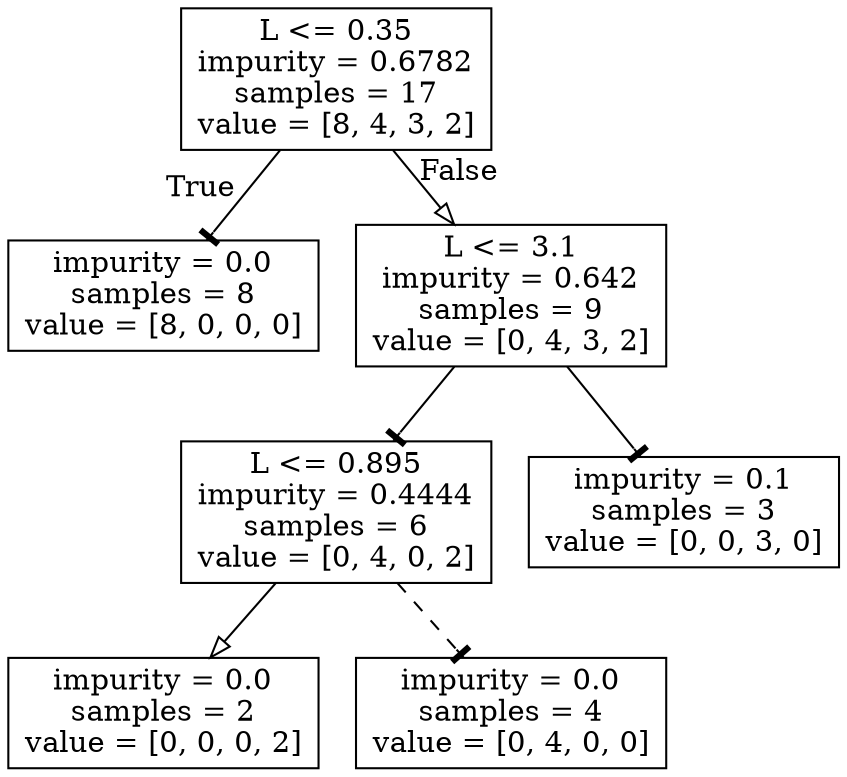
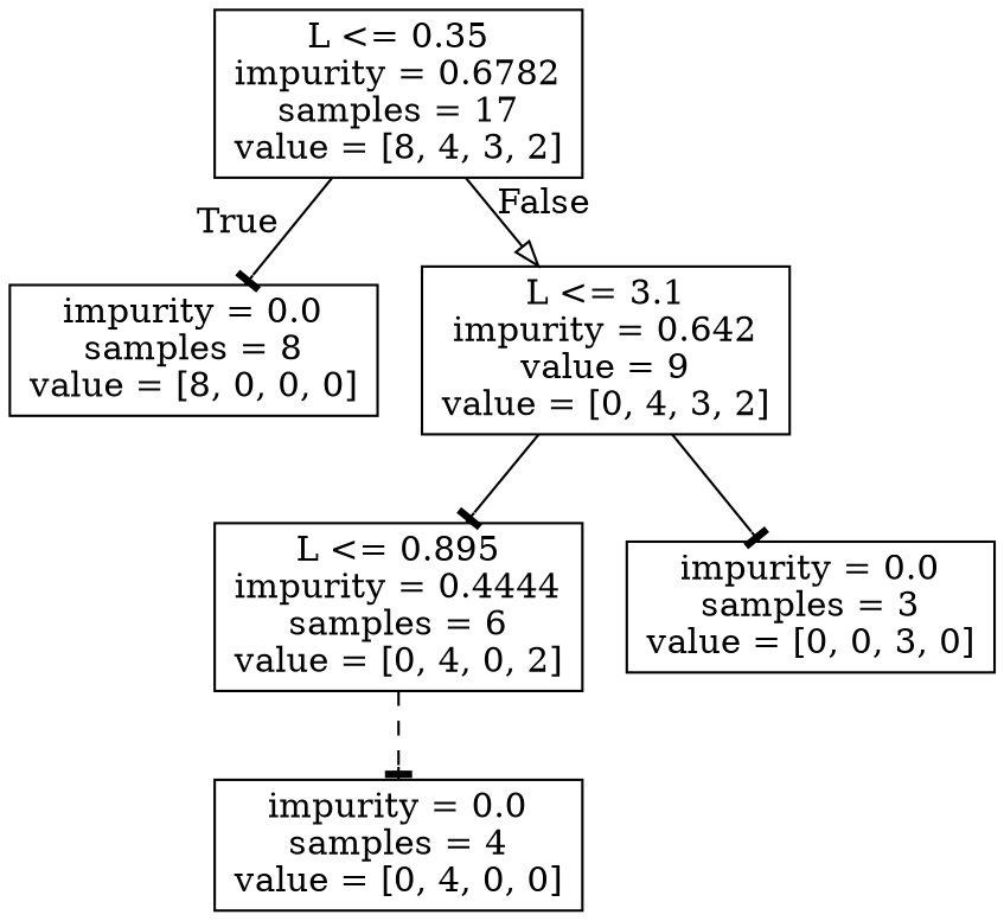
  digraph {
    node [shape=box]
    edge [arrowhead=tee style=solid]
    n1 [label="L <= 0.35\nimpurity = 0.6782\nsamples = 17\nvalue = [8, 4, 3, 2]"]
    n2 [label="impurity = 0.0\nsamples = 8\nvalue = [8, 0, 0, 0]"]
-   n3 [label="L <= 3.1\nimpurity = 0.642\nsamples = 9\nvalue = [0, 4, 3, 2]"]
+   n3 [label="L <= 3.1\nimpurity = 0.642\nvalue = 9\nvalue = [0, 4, 3, 2]"]
    n4 [label="L <= 0.895\nimpurity = 0.4444\nsamples = 6\nvalue = [0, 4, 0, 2]"]
-   n5 [label="impurity = 0.1\nsamples = 3\nvalue = [0, 0, 3, 0]"]
-   n6 [label="impurity = 0.0\nsamples = 2\nvalue = [0, 0, 0, 2]"]
+   n5 [label="impurity = 0.0\nsamples = 3\nvalue = [0, 0, 3, 0]"]
    n7 [label="impurity = 0.0\nsamples = 4\nvalue = [0, 4, 0, 0]"]
    n1 -> n2 [headlabel=True labelangle=45 labeldistance=2.5]
    n1 -> n3 [arrowhead=onormal headlabel=False labelangle=-45 labeldistance=2.5]
    n3 -> n4
    n3 -> n5
-   n4 -> n6 [arrowhead=onormal]
    n4 -> n7 [style=dashed]
  }
